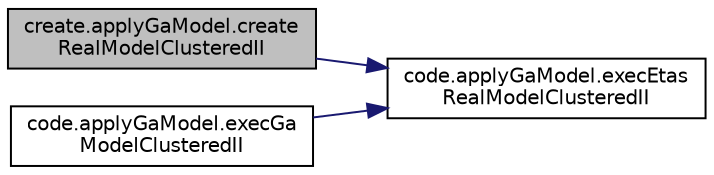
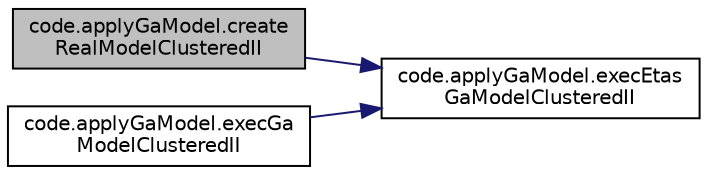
  digraph {
    rankdir=LR
    node [color=black fillcolor=white fontname=Helvetica fontsize=10 shape=record style=filled]
    edge [color=midnightblue fontname=Helvetica fontsize=10 labelfontname=Helvetica labelfontsize=10 style=solid]
-   n1 [fillcolor=grey75 fontcolor=black height=0.2 label="create.applyGaModel.create\lRealModelClusteredII" width=0.4]
-   n2 [height=0.2 label="code.applyGaModel.execEtas\lRealModelClusteredII" width=0.4]
+   n1 [fillcolor=grey75 fontcolor=black height=0.2 label="code.applyGaModel.create\lRealModelClusteredII" width=0.4]
+   n2 [height=0.2 label="code.applyGaModel.execEtas\lGaModelClusteredII" width=0.4]
    n3 [height=0.2 label="code.applyGaModel.execGa\lModelClusteredII" width=0.4]
    n1 -> n2
    n3 -> n2
  }
